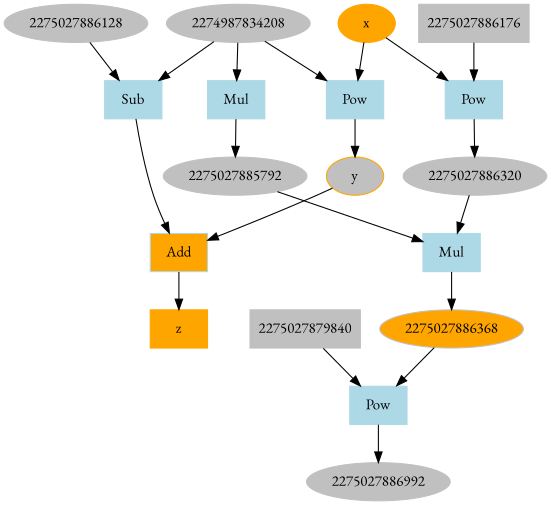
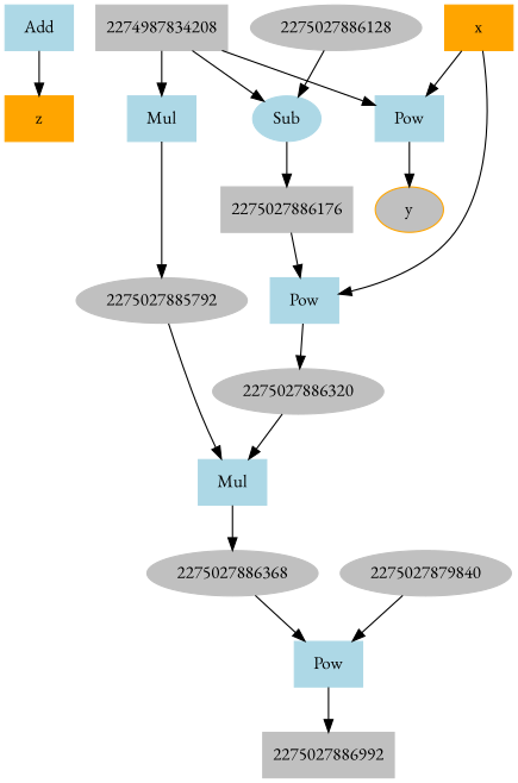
  digraph {
    fontname="EB Garamond"
    node [color=gray fontname="EB Garamond" style=filled]
    edge [fontname="EB Garamond"]
    n1 [color=orange label=z shape=box]
-   n2 [color=lightblue label=Add shape=box fillcolor=orange]
+   n2 [color=lightblue label=Add shape=box]
    n3 [color=orange fillcolor=gray label=y]
    n4 [color=lightblue label=Pow shape=box]
-   n5 [color=orange label=x]
+   n5 [color=orange label=x shape=box]
    n6 [color=lightblue label=Pow shape=box]
    2275027886320
-   2274987834208
-   n9 [color=lightblue label=Sub shape=box]
+   2274987834208 [shape=box]
+   n9 [color=lightblue label=Sub shape=ellipse]
    n10 [color=lightblue label=Mul shape=box]
    2275027886176 [shape=box]
    2275027885792
    n13 [color=lightblue label=Pow shape=box]
-   2275027886992
-   2275027886368 [fillcolor=orange]
-   2275027879840 [shape=box]
+   2275027886992 [shape=box]
+   2275027886368
+   2275027879840
    n17 [color=lightblue label=Mul shape=box]
    2275027886128
    n2 -> n1
-   n3 -> n2
    n4 -> n3
    n5 -> n4
    n5 -> n6
    n6 -> 2275027886320
    2275027886320 -> n17
    2274987834208 -> n4
    2274987834208 -> n9
    2274987834208 -> n10
-   n9 -> n2
+   n9 -> 2275027886176
    n10 -> 2275027885792
    2275027886176 -> n6
    2275027885792 -> n17
    n13 -> 2275027886992
    2275027886368 -> n13
    2275027879840 -> n13
    n17 -> 2275027886368
    2275027886128 -> n9
  }
